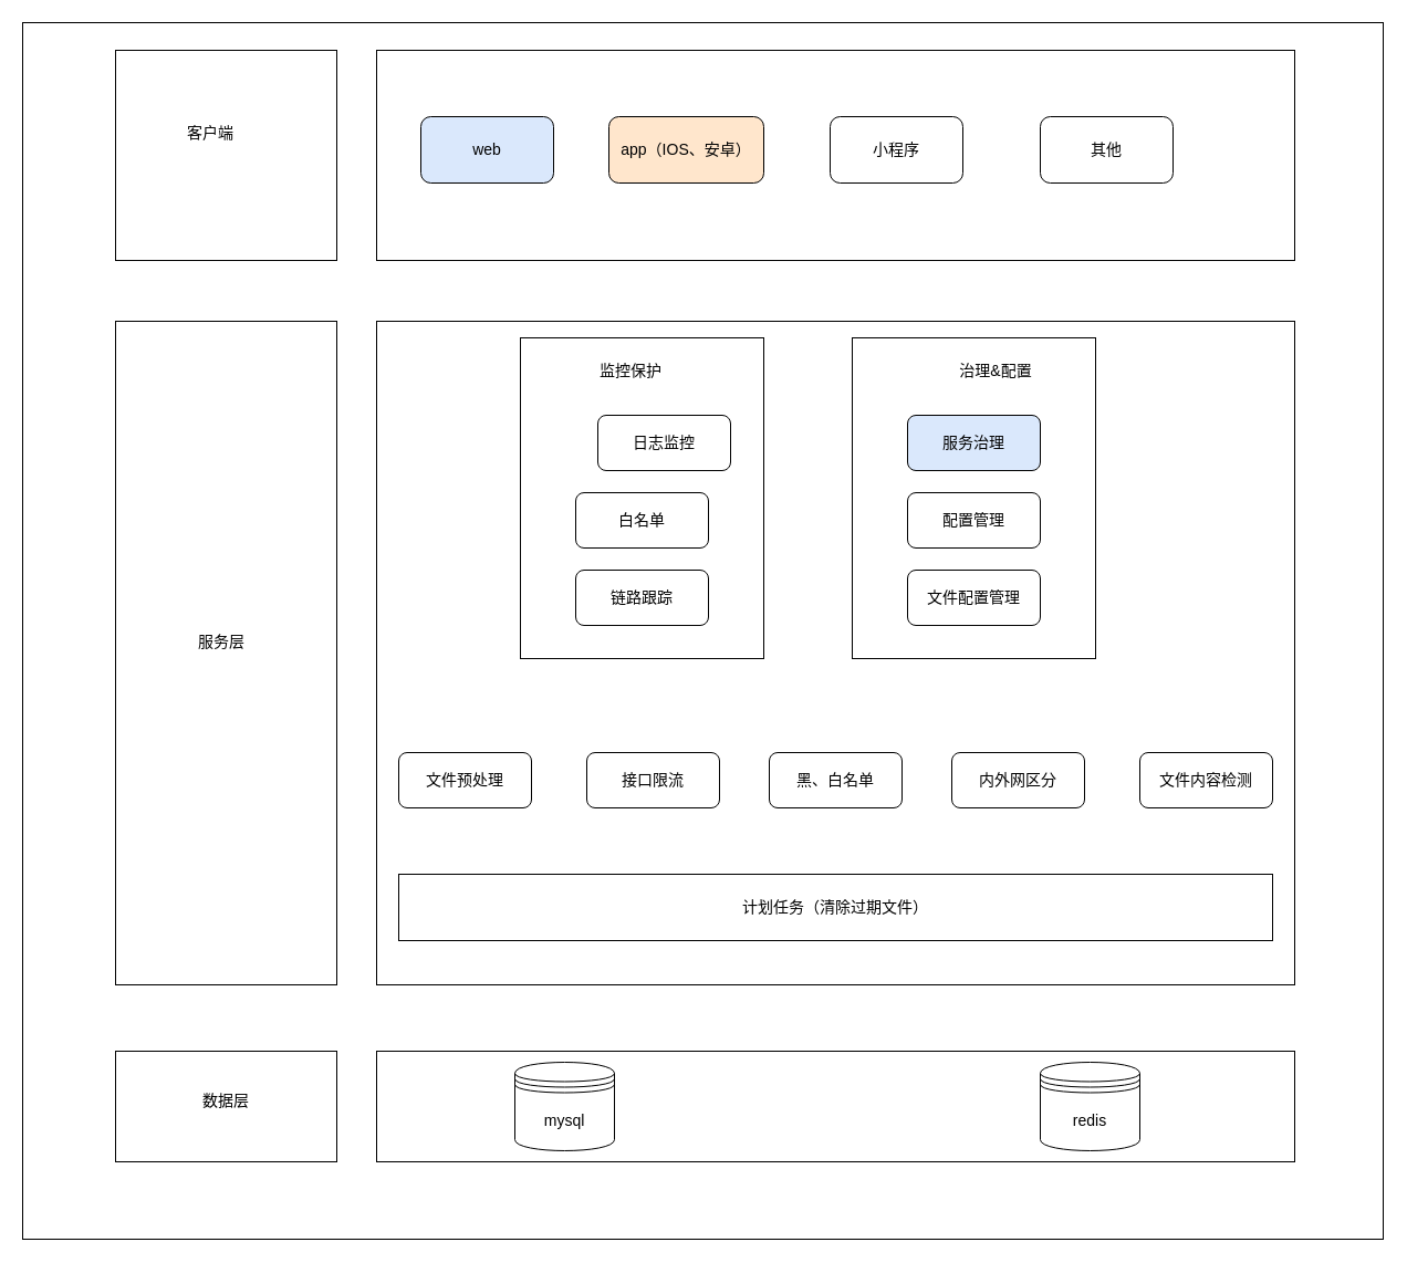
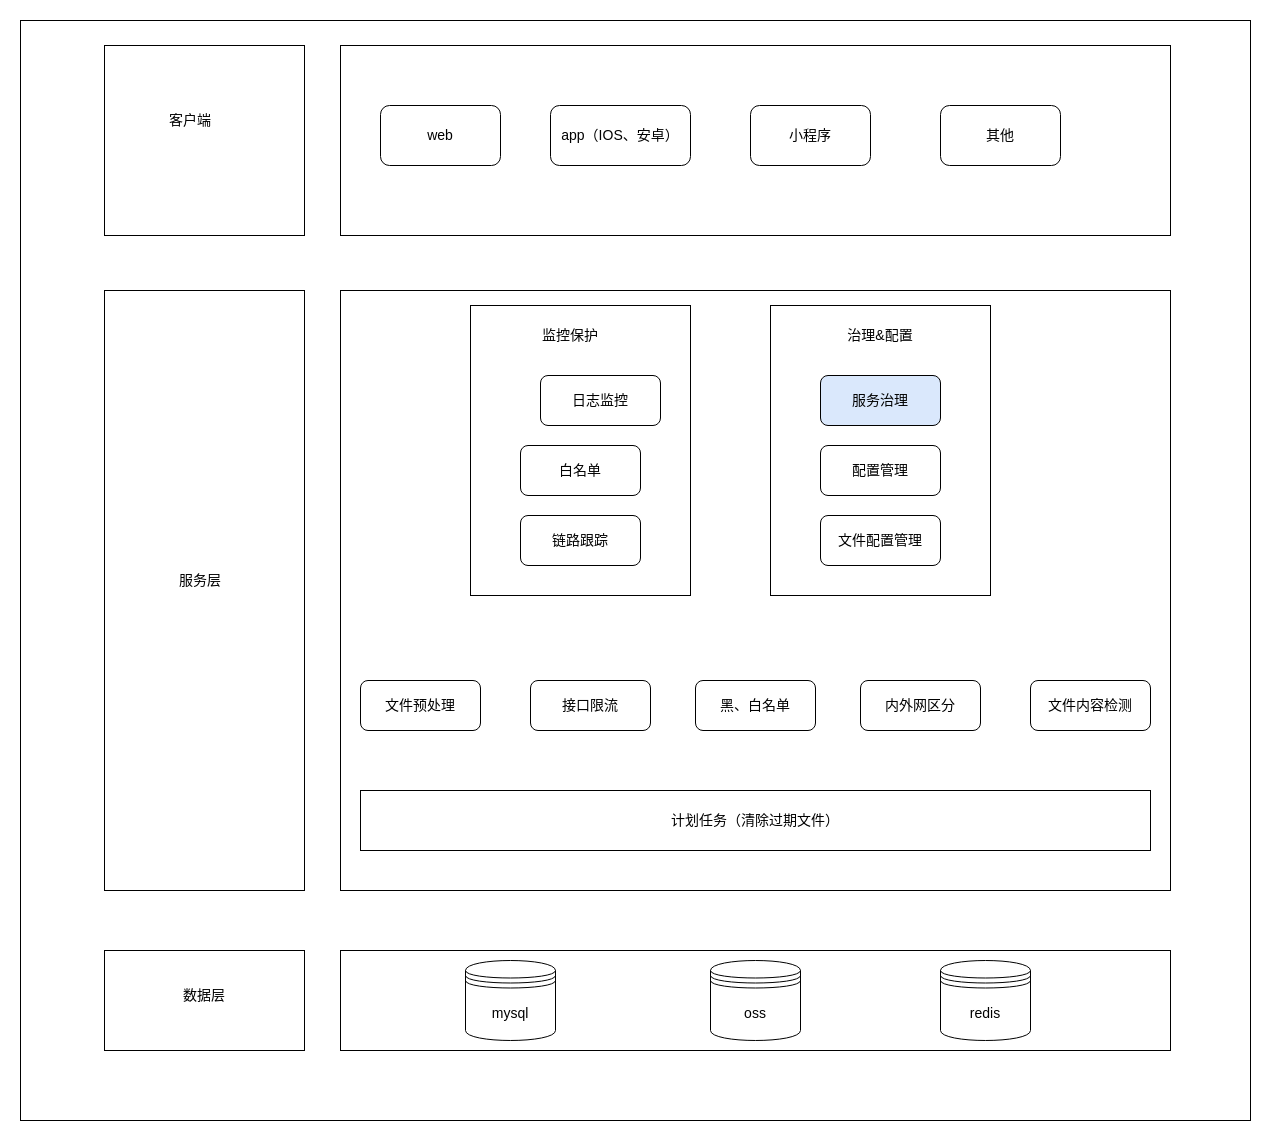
  <mxCell id="0" />
  <mxCell id="1" parent="0" />
  <mxCell id="2" value="" style="rounded=0;whiteSpace=wrap;html=1;fontFamily=Helvetica;fontSize=14;fontColor=default;strokeColor=default;fillColor=default;" vertex="1" parent="1"><mxGeometry x="20" y="20" width="1230" height="1100" as="geometry" /></mxCell>
  <mxCell id="3" value="" style="rounded=0;whiteSpace=wrap;html=1;fontSize=14;" vertex="1" parent="1"><mxGeometry x="340" y="950" width="830" height="100" as="geometry" /></mxCell>
  <mxCell id="4" value="" style="rounded=0;whiteSpace=wrap;html=1;fontSize=14;" vertex="1" parent="1"><mxGeometry x="340" y="290" width="830" height="600" as="geometry" /></mxCell>
  <mxCell id="5" value="" style="rounded=0;whiteSpace=wrap;html=1;fontSize=14;" vertex="1" parent="1"><mxGeometry x="470" y="305" width="220" height="290" as="geometry" /></mxCell>
  <mxCell id="6" value="" style="rounded=0;whiteSpace=wrap;html=1;fontSize=14;" vertex="1" parent="1"><mxGeometry x="104" y="45" width="200" height="190" as="geometry" /></mxCell>
  <mxCell id="7" value="" style="rounded=0;whiteSpace=wrap;html=1;fontSize=14;" vertex="1" parent="1"><mxGeometry x="340" y="45" width="830" height="190" as="geometry" /></mxCell>
- <mxCell id="8" value="web" style="rounded=1;whiteSpace=wrap;html=1;fontSize=14;fillColor=#dae8fc;" vertex="1" parent="1"><mxGeometry x="380" y="105" width="120" height="60" as="geometry" /></mxCell>
- <mxCell id="9" value="app（IOS、安卓）" style="rounded=1;whiteSpace=wrap;html=1;fontSize=14;fillColor=#ffe6cc;" vertex="1" parent="1"><mxGeometry x="550" y="105" width="140" height="60" as="geometry" /></mxCell>
+ <mxCell id="8" value="web" style="rounded=1;whiteSpace=wrap;html=1;fontSize=14;" vertex="1" parent="1"><mxGeometry x="380" y="105" width="120" height="60" as="geometry" /></mxCell>
+ <mxCell id="9" value="app（IOS、安卓）" style="rounded=1;whiteSpace=wrap;html=1;fontSize=14;" vertex="1" parent="1"><mxGeometry x="550" y="105" width="140" height="60" as="geometry" /></mxCell>
  <mxCell id="10" value="小程序" style="rounded=1;whiteSpace=wrap;html=1;fontSize=14;" vertex="1" parent="1"><mxGeometry x="750" y="105" width="120" height="60" as="geometry" /></mxCell>
  <mxCell id="11" value="其他" style="rounded=1;whiteSpace=wrap;html=1;fontSize=14;" vertex="1" parent="1"><mxGeometry x="940" y="105" width="120" height="60" as="geometry" /></mxCell>
  <mxCell id="12" value="" style="rounded=0;whiteSpace=wrap;html=1;fontSize=14;" vertex="1" parent="1"><mxGeometry x="104" y="290" width="200" height="600" as="geometry" /></mxCell>
  <mxCell id="13" value="日志监控" style="rounded=1;whiteSpace=wrap;html=1;fontSize=14;" vertex="1" parent="1"><mxGeometry x="540" y="375" width="120" height="50" as="geometry" /></mxCell>
  <mxCell id="14" value="监控保护" style="text;html=1;strokeColor=none;fillColor=none;align=center;verticalAlign=middle;whiteSpace=wrap;rounded=0;fontFamily=Helvetica;fontSize=14;fontColor=default;" vertex="1" parent="1"><mxGeometry x="510" y="315" width="120" height="40" as="geometry" /></mxCell>
  <mxCell id="15" value="白名单" style="rounded=1;whiteSpace=wrap;html=1;fontSize=14;" vertex="1" parent="1"><mxGeometry x="520" y="445" width="120" height="50" as="geometry" /></mxCell>
  <mxCell id="16" value="链路跟踪" style="rounded=1;whiteSpace=wrap;html=1;fontSize=14;" vertex="1" parent="1"><mxGeometry x="520" y="515" width="120" height="50" as="geometry" /></mxCell>
  <mxCell id="17" value="" style="rounded=0;whiteSpace=wrap;html=1;fontSize=14;" vertex="1" parent="1"><mxGeometry x="770" y="305" width="220" height="290" as="geometry" /></mxCell>
  <mxCell id="18" value="服务治理" style="rounded=1;whiteSpace=wrap;html=1;fontSize=14;fillColor=#dae8fc;" vertex="1" parent="1"><mxGeometry x="820" y="375" width="120" height="50" as="geometry" /></mxCell>
- <mxCell id="19" value="治理&amp;amp;配置" style="text;html=1;strokeColor=none;fillColor=none;align=center;verticalAlign=middle;whiteSpace=wrap;rounded=0;fontFamily=Helvetica;fontSize=14;fontColor=default;" vertex="1" parent="1"><mxGeometry x="840" y="315" width="120" height="40" as="geometry" /></mxCell>
+ <mxCell id="19" value="治理&amp;amp;配置" style="text;html=1;strokeColor=none;fillColor=none;align=center;verticalAlign=middle;whiteSpace=wrap;rounded=0;fontFamily=Helvetica;fontSize=14;fontColor=default;" vertex="1" parent="1"><mxGeometry x="820" y="315" width="120" height="40" as="geometry" /></mxCell>
  <mxCell id="20" value="配置管理" style="rounded=1;whiteSpace=wrap;html=1;fontSize=14;" vertex="1" parent="1"><mxGeometry x="820" y="445" width="120" height="50" as="geometry" /></mxCell>
  <mxCell id="21" value="文件预处理" style="rounded=1;whiteSpace=wrap;html=1;fontSize=14;" vertex="1" parent="1"><mxGeometry x="360" y="680" width="120" height="50" as="geometry" /></mxCell>
  <mxCell id="22" value="接口限流" style="rounded=1;whiteSpace=wrap;html=1;fontSize=14;" vertex="1" parent="1"><mxGeometry x="530" y="680" width="120" height="50" as="geometry" /></mxCell>
  <mxCell id="23" value="黑、白名单" style="rounded=1;whiteSpace=wrap;html=1;fontSize=14;" vertex="1" parent="1"><mxGeometry x="695" y="680" width="120" height="50" as="geometry" /></mxCell>
  <mxCell id="24" value="内外网区分" style="rounded=1;whiteSpace=wrap;html=1;fontSize=14;" vertex="1" parent="1"><mxGeometry x="860" y="680" width="120" height="50" as="geometry" /></mxCell>
  <mxCell id="25" value="文件配置管理" style="rounded=1;whiteSpace=wrap;html=1;fontSize=14;" vertex="1" parent="1"><mxGeometry x="820" y="515" width="120" height="50" as="geometry" /></mxCell>
  <mxCell id="26" value="文件内容检测" style="rounded=1;whiteSpace=wrap;html=1;fontSize=14;" vertex="1" parent="1"><mxGeometry x="1030" y="680" width="120" height="50" as="geometry" /></mxCell>
  <mxCell id="27" value="计划任务（清除过期文件）" style="rounded=0;whiteSpace=wrap;html=1;fontFamily=Helvetica;fontSize=14;fontColor=default;strokeColor=default;fillColor=default;" vertex="1" parent="1"><mxGeometry x="360" y="790" width="790" height="60" as="geometry" /></mxCell>
  <mxCell id="28" value="客户端" style="text;html=1;strokeColor=none;fillColor=none;align=center;verticalAlign=middle;whiteSpace=wrap;rounded=0;fontFamily=Helvetica;fontSize=14;fontColor=default;" vertex="1" parent="1"><mxGeometry x="160" y="105" width="60" height="30" as="geometry" /></mxCell>
  <mxCell id="29" value="服务层" style="text;html=1;strokeColor=none;fillColor=none;align=center;verticalAlign=middle;whiteSpace=wrap;rounded=0;fontFamily=Helvetica;fontSize=14;fontColor=default;" vertex="1" parent="1"><mxGeometry x="170" y="565" width="60" height="30" as="geometry" /></mxCell>
  <mxCell id="30" value="" style="rounded=0;whiteSpace=wrap;html=1;fontSize=14;" vertex="1" parent="1"><mxGeometry x="104" y="950" width="200" height="100" as="geometry" /></mxCell>
  <mxCell id="31" value="数据层" style="text;html=1;strokeColor=none;fillColor=none;align=center;verticalAlign=middle;whiteSpace=wrap;rounded=0;fontFamily=Helvetica;fontSize=14;fontColor=default;" vertex="1" parent="1"><mxGeometry x="174" y="980" width="60" height="30" as="geometry" /></mxCell>
  <mxCell id="32" value="mysql" style="shape=datastore;whiteSpace=wrap;html=1;rounded=0;fontFamily=Helvetica;fontSize=14;fontColor=default;strokeColor=default;fillColor=default;" vertex="1" parent="1"><mxGeometry x="465" y="960" width="90" height="80" as="geometry" /></mxCell>
  <mxCell id="33" value="redis" style="shape=datastore;whiteSpace=wrap;html=1;rounded=0;fontFamily=Helvetica;fontSize=14;fontColor=default;strokeColor=default;fillColor=default;" vertex="1" parent="1"><mxGeometry x="940" y="960" width="90" height="80" as="geometry" /></mxCell>
+ <mxCell id="34" value="oss" style="shape=datastore;whiteSpace=wrap;html=1;rounded=0;fontFamily=Helvetica;fontSize=14;fontColor=default;strokeColor=default;fillColor=default;" vertex="1" parent="1"><mxGeometry x="710" y="960" width="90" height="80" as="geometry" /></mxCell>
